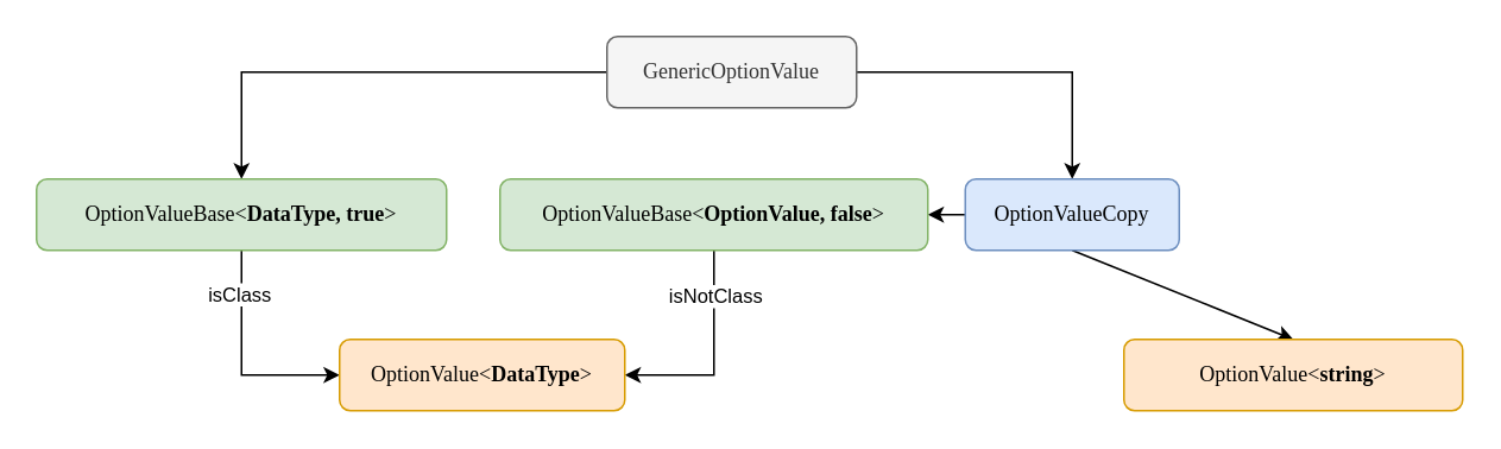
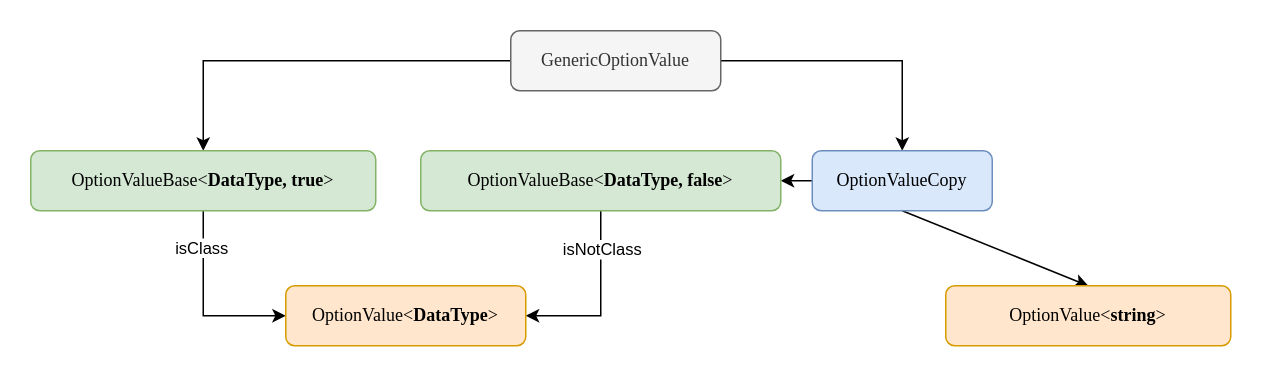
  <mxCell id="0" />
  <mxCell id="1" parent="0" />
  <mxCell id="2" value="" style="edgeStyle=orthogonalEdgeStyle;orthogonalLoop=1;jettySize=auto;html=1;rounded=0;" edge="1" parent="1" source="4" target="7"><mxGeometry relative="1" as="geometry" /></mxCell>
  <mxCell id="3" style="edgeStyle=orthogonalEdgeStyle;orthogonalLoop=1;jettySize=auto;html=1;exitX=1;exitY=0.5;exitDx=0;exitDy=0;entryX=0.5;entryY=0;entryDx=0;entryDy=0;rounded=0;" edge="1" parent="1" source="4" target="10"><mxGeometry relative="1" as="geometry" /></mxCell>
  <mxCell id="4" value="&lt;font data-font-src=&quot;https://fonts.googleapis.com/css?family=Roboto+Mono&quot; face=&quot;Roboto Mono&quot;&gt;GenericOptionValue&lt;/font&gt;" style="rounded=1;whiteSpace=wrap;html=1;fillColor=#f5f5f5;fontColor=#333333;strokeColor=#666666;" vertex="1" parent="1"><mxGeometry x="340" y="20" width="140" height="40" as="geometry" /></mxCell>
  <mxCell id="5" value="" style="orthogonalLoop=1;jettySize=auto;html=1;exitX=0.5;exitY=1;exitDx=0;exitDy=0;entryX=0;entryY=0.5;entryDx=0;entryDy=0;edgeStyle=orthogonalEdgeStyle;rounded=0;" edge="1" parent="1" source="7" target="15"><mxGeometry x="0.022" relative="1" as="geometry"><Array as="points"><mxPoint x="135" y="210" /></Array><mxPoint as="offset" /></mxGeometry></mxCell>
  <mxCell id="6" value="isClass" style="edgeLabel;html=1;align=center;verticalAlign=middle;resizable=0;points=[];" vertex="1" connectable="0" parent="5"><mxGeometry x="-0.622" y="-2" relative="1" as="geometry"><mxPoint as="offset" /></mxGeometry></mxCell>
  <mxCell id="7" value="&lt;font data-font-src=&quot;https://fonts.googleapis.com/css?family=Roboto+Mono&quot; face=&quot;Roboto Mono&quot;&gt;OptionValueBase&amp;lt;&lt;b&gt;DataType, true&lt;/b&gt;&amp;gt;&lt;/font&gt;" style="whiteSpace=wrap;html=1;rounded=1;fillColor=#d5e8d4;strokeColor=#82b366;" vertex="1" parent="1"><mxGeometry x="20" y="100" width="230" height="40" as="geometry" /></mxCell>
  <mxCell id="8" style="orthogonalLoop=1;jettySize=auto;html=1;exitX=0.5;exitY=1;exitDx=0;exitDy=0;entryX=0.5;entryY=0;entryDx=0;entryDy=0;rounded=0;" edge="1" parent="1" source="10" target="11"><mxGeometry relative="1" as="geometry" /></mxCell>
  <mxCell id="9" style="edgeStyle=orthogonalEdgeStyle;rounded=0;orthogonalLoop=1;jettySize=auto;html=1;exitX=0;exitY=0.5;exitDx=0;exitDy=0;entryX=1;entryY=0.5;entryDx=0;entryDy=0;" edge="1" parent="1" source="10" target="14"><mxGeometry relative="1" as="geometry" /></mxCell>
  <mxCell id="10" value="&lt;font data-font-src=&quot;https://fonts.googleapis.com/css?family=Roboto+Mono&quot; face=&quot;Roboto Mono&quot;&gt;OptionValueCopy&lt;/font&gt;" style="whiteSpace=wrap;html=1;rounded=1;fillColor=#dae8fc;strokeColor=#6c8ebf;" vertex="1" parent="1"><mxGeometry x="541" y="100" width="120" height="40" as="geometry" /></mxCell>
  <mxCell id="11" value="&lt;font data-font-src=&quot;https://fonts.googleapis.com/css?family=Roboto+Mono&quot; face=&quot;Roboto Mono&quot;&gt;OptionValue&amp;lt;&lt;b&gt;string&lt;/b&gt;&amp;gt;&lt;/font&gt;" style="whiteSpace=wrap;html=1;rounded=1;fillColor=#ffe6cc;strokeColor=#d79b00;" vertex="1" parent="1"><mxGeometry x="630" y="190" width="190" height="40" as="geometry" /></mxCell>
  <mxCell id="12" style="edgeStyle=orthogonalEdgeStyle;orthogonalLoop=1;jettySize=auto;html=1;exitX=0.5;exitY=1;exitDx=0;exitDy=0;entryX=1;entryY=0.5;entryDx=0;entryDy=0;rounded=0;" edge="1" parent="1" source="14" target="15"><mxGeometry relative="1" as="geometry" /></mxCell>
  <mxCell id="13" value="isNotClass" style="edgeLabel;html=1;align=center;verticalAlign=middle;resizable=0;points=[];" vertex="1" connectable="0" parent="12"><mxGeometry x="-0.509" y="-2" relative="1" as="geometry"><mxPoint x="2" y="-4" as="offset" /></mxGeometry></mxCell>
- <mxCell id="14" value="&lt;font data-font-src=&quot;https://fonts.googleapis.com/css?family=Roboto+Mono&quot; face=&quot;Roboto Mono&quot;&gt;OptionValueBase&amp;lt;&lt;b&gt;OptionValue, false&lt;/b&gt;&amp;gt;&lt;/font&gt;" style="whiteSpace=wrap;html=1;rounded=1;fillColor=#d5e8d4;strokeColor=#82b366;" vertex="1" parent="1"><mxGeometry x="280" y="100" width="240" height="40" as="geometry" /></mxCell>
+ <mxCell id="14" value="&lt;font data-font-src=&quot;https://fonts.googleapis.com/css?family=Roboto+Mono&quot; face=&quot;Roboto Mono&quot;&gt;OptionValueBase&amp;lt;&lt;b&gt;DataType, false&lt;/b&gt;&amp;gt;&lt;/font&gt;" style="whiteSpace=wrap;html=1;rounded=1;fillColor=#d5e8d4;strokeColor=#82b366;" vertex="1" parent="1"><mxGeometry x="280" y="100" width="240" height="40" as="geometry" /></mxCell>
  <mxCell id="15" value="&lt;font data-font-src=&quot;https://fonts.googleapis.com/css?family=Roboto+Mono&quot; face=&quot;Roboto Mono&quot;&gt;OptionValue&amp;lt;&lt;b&gt;DataType&lt;/b&gt;&amp;gt;&lt;/font&gt;" style="whiteSpace=wrap;html=1;rounded=1;fillColor=#ffe6cc;strokeColor=#d79b00;" vertex="1" parent="1"><mxGeometry x="190" y="190" width="160" height="40" as="geometry" /></mxCell>
